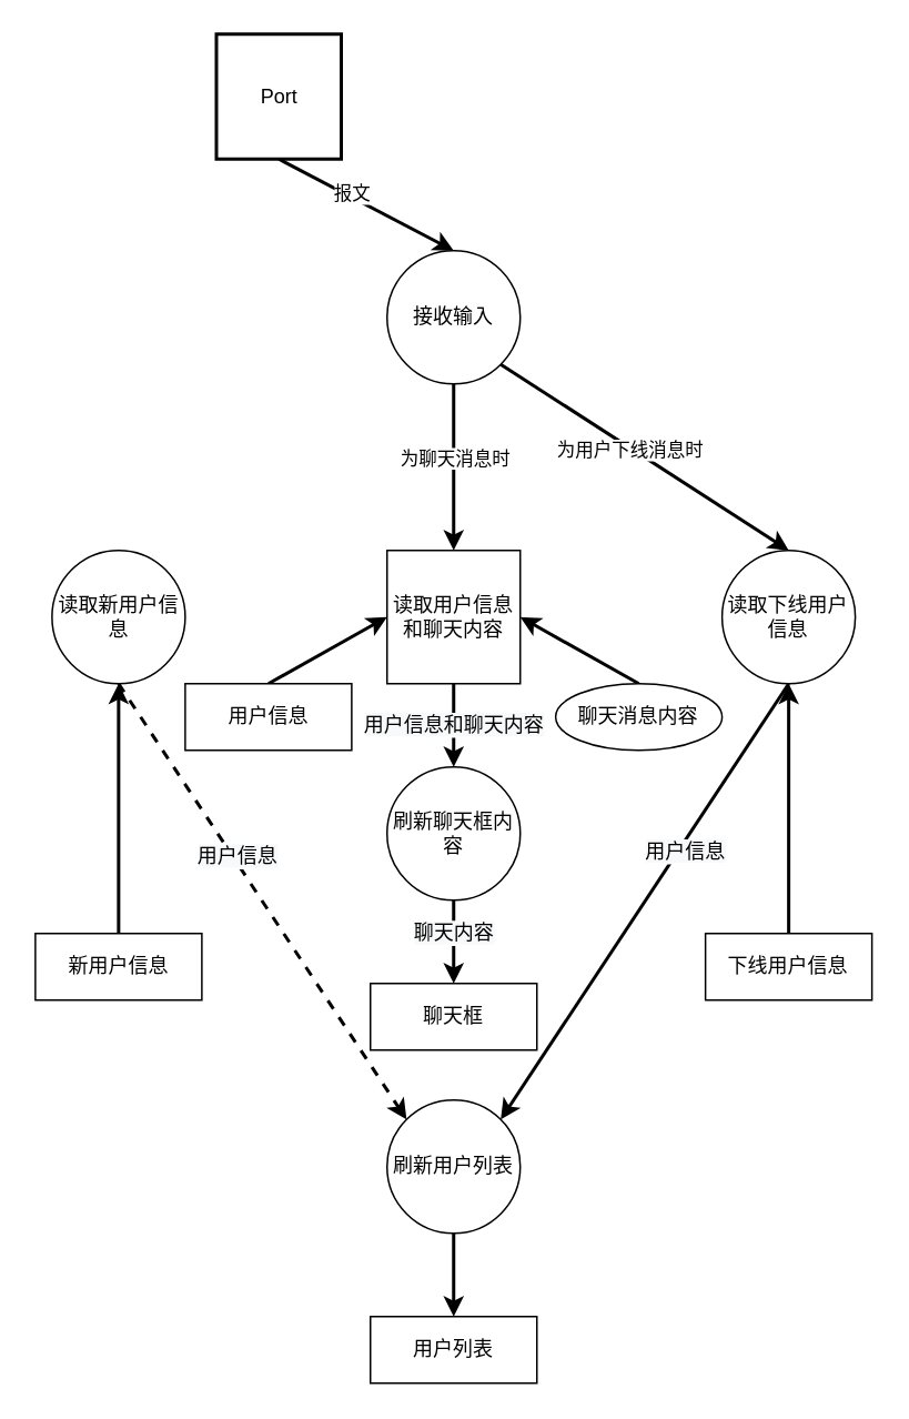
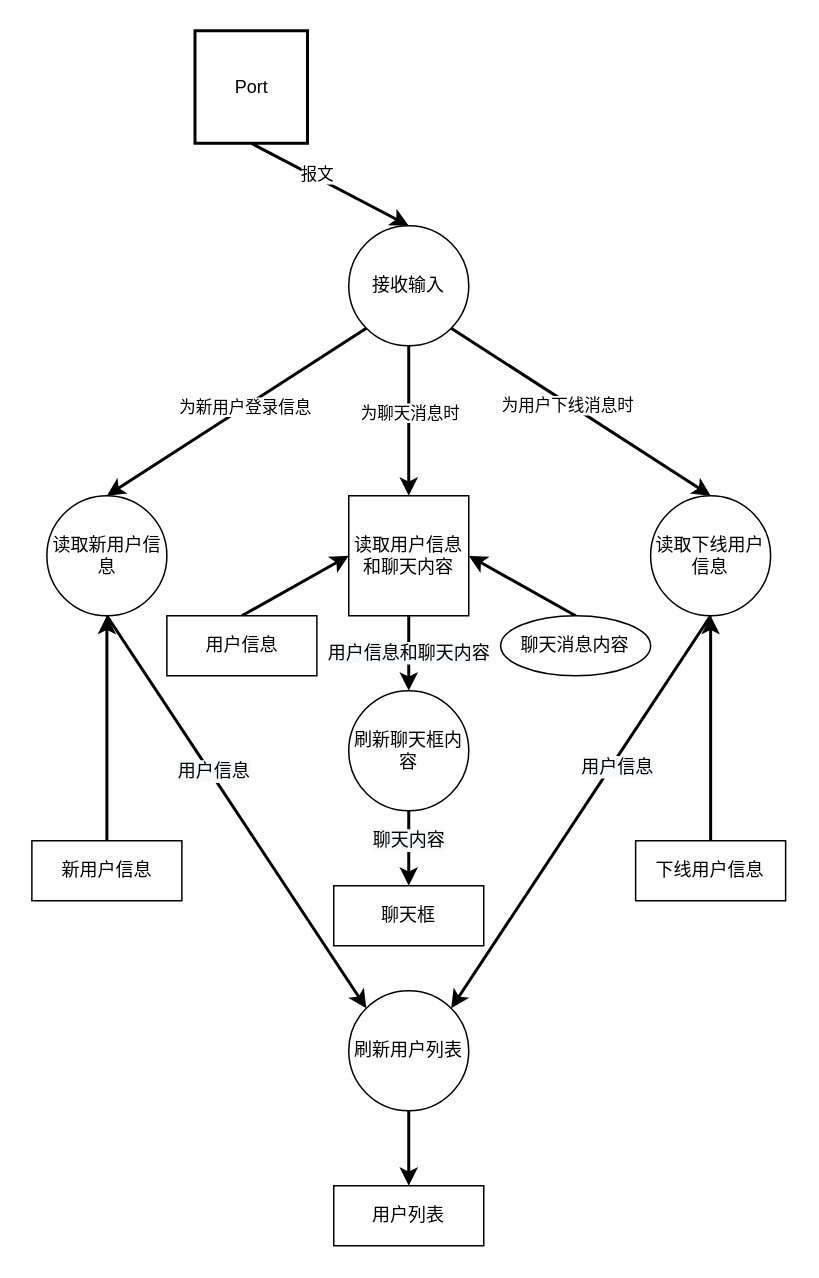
  <mxCell id="0" />
  <mxCell id="1" parent="0" />
  <mxCell id="2" style="edgeStyle=none;rounded=0;orthogonalLoop=1;jettySize=auto;html=1;exitX=0.5;exitY=1;exitDx=0;exitDy=0;entryX=0.5;entryY=0;entryDx=0;entryDy=0;strokeWidth=2;" edge="1" parent="1" source="4" target="11"><mxGeometry relative="1" as="geometry" /></mxCell>
  <mxCell id="3" value="报文" style="edgeLabel;html=1;align=center;verticalAlign=middle;resizable=0;points=[];" vertex="1" connectable="0" parent="2"><mxGeometry x="-0.185" y="2" relative="1" as="geometry"><mxPoint as="offset" /></mxGeometry></mxCell>
  <mxCell id="4" value="Port" style="rounded=0;whiteSpace=wrap;html=1;strokeWidth=2;" vertex="1" parent="1"><mxGeometry x="129.5" y="20" width="75" height="75" as="geometry" /></mxCell>
+ <mxCell id="5" style="rounded=0;orthogonalLoop=1;jettySize=auto;html=1;exitX=0;exitY=1;exitDx=0;exitDy=0;strokeWidth=2;entryX=0.5;entryY=0;entryDx=0;entryDy=0;" edge="1" parent="1" source="11" target="14"><mxGeometry relative="1" as="geometry" /></mxCell>
+ <mxCell id="6" value="为新用户登录信息" style="edgeLabel;html=1;align=center;verticalAlign=middle;resizable=0;points=[];" vertex="1" connectable="0" parent="5"><mxGeometry x="-0.055" relative="1" as="geometry"><mxPoint as="offset" /></mxGeometry></mxCell>
  <mxCell id="7" style="edgeStyle=none;rounded=0;orthogonalLoop=1;jettySize=auto;html=1;exitX=0.5;exitY=1;exitDx=0;exitDy=0;entryX=0.5;entryY=0;entryDx=0;entryDy=0;strokeWidth=2;" edge="1" parent="1" source="11" target="16"><mxGeometry relative="1" as="geometry" /></mxCell>
  <mxCell id="8" value="为聊天消息时" style="edgeLabel;html=1;align=center;verticalAlign=middle;resizable=0;points=[];" vertex="1" connectable="0" parent="7"><mxGeometry x="-0.119" relative="1" as="geometry"><mxPoint as="offset" /></mxGeometry></mxCell>
  <mxCell id="9" style="edgeStyle=none;rounded=0;orthogonalLoop=1;jettySize=auto;html=1;exitX=1;exitY=1;exitDx=0;exitDy=0;entryX=0.5;entryY=0;entryDx=0;entryDy=0;strokeWidth=2;" edge="1" parent="1" source="11" target="21"><mxGeometry relative="1" as="geometry" /></mxCell>
  <mxCell id="10" value="为用户下线消息时" style="edgeLabel;html=1;align=center;verticalAlign=middle;resizable=0;points=[];" vertex="1" connectable="0" parent="9"><mxGeometry x="-0.107" relative="1" as="geometry"><mxPoint y="1" as="offset" /></mxGeometry></mxCell>
  <mxCell id="11" value="接收输入" style="ellipse;whiteSpace=wrap;html=1;aspect=fixed;" vertex="1" parent="1"><mxGeometry x="232" y="150" width="80" height="80" as="geometry" /></mxCell>
- <mxCell id="12" style="edgeStyle=none;rounded=0;orthogonalLoop=1;jettySize=auto;html=1;exitX=0.5;exitY=1;exitDx=0;exitDy=0;entryX=0;entryY=0;entryDx=0;entryDy=0;strokeWidth=2;dashed=1;" edge="1" parent="1" source="14" target="18"><mxGeometry relative="1" as="geometry" /></mxCell>
+ <mxCell id="12" style="edgeStyle=none;rounded=0;orthogonalLoop=1;jettySize=auto;html=1;exitX=0.5;exitY=1;exitDx=0;exitDy=0;entryX=0;entryY=0;entryDx=0;entryDy=0;strokeWidth=2;" edge="1" parent="1" source="14" target="18"><mxGeometry relative="1" as="geometry" /></mxCell>
  <mxCell id="13" value="&lt;span style=&quot;font-size: 12px ; background-color: rgb(248 , 249 , 250)&quot;&gt;用户信息&lt;/span&gt;" style="edgeLabel;html=1;align=center;verticalAlign=middle;resizable=0;points=[];" vertex="1" connectable="0" parent="12"><mxGeometry x="-0.2" y="2" relative="1" as="geometry"><mxPoint as="offset" /></mxGeometry></mxCell>
  <mxCell id="14" value="读取新用户信息" style="ellipse;whiteSpace=wrap;html=1;aspect=fixed;" vertex="1" parent="1"><mxGeometry x="30.75" y="330" width="80" height="80" as="geometry" /></mxCell>
  <mxCell id="15" value="&lt;span style=&quot;font-size: 12px ; background-color: rgb(248 , 249 , 250)&quot;&gt;用户信息和聊天内容&lt;/span&gt;" style="edgeStyle=none;rounded=0;orthogonalLoop=1;jettySize=auto;html=1;strokeWidth=2;" edge="1" parent="1" source="16" target="31"><mxGeometry relative="1" as="geometry" /></mxCell>
  <mxCell id="16" value="读取用户信息和聊天内容" style="whiteSpace=wrap;html=1;aspect=fixed;rounded=0;" vertex="1" parent="1"><mxGeometry x="232" y="330" width="80" height="80" as="geometry" /></mxCell>
  <mxCell id="17" value="" style="edgeStyle=none;rounded=0;orthogonalLoop=1;jettySize=auto;html=1;strokeWidth=2;" edge="1" parent="1" source="18" target="24"><mxGeometry relative="1" as="geometry" /></mxCell>
  <mxCell id="18" value="刷新用户列表" style="ellipse;whiteSpace=wrap;html=1;aspect=fixed;" vertex="1" parent="1"><mxGeometry x="232" y="660" width="80" height="80" as="geometry" /></mxCell>
  <mxCell id="19" style="edgeStyle=none;rounded=0;orthogonalLoop=1;jettySize=auto;html=1;exitX=0.5;exitY=1;exitDx=0;exitDy=0;entryX=1;entryY=0;entryDx=0;entryDy=0;strokeWidth=2;" edge="1" parent="1" source="21" target="18"><mxGeometry relative="1" as="geometry" /></mxCell>
  <mxCell id="20" value="&lt;span style=&quot;font-size: 12px ; background-color: rgb(248 , 249 , 250)&quot;&gt;用户信息&lt;/span&gt;" style="edgeLabel;html=1;align=center;verticalAlign=middle;resizable=0;points=[];" vertex="1" connectable="0" parent="19"><mxGeometry x="-0.239" y="3" relative="1" as="geometry"><mxPoint as="offset" /></mxGeometry></mxCell>
  <mxCell id="21" value="读取下线用户信息" style="ellipse;whiteSpace=wrap;html=1;aspect=fixed;" vertex="1" parent="1"><mxGeometry x="433.25" y="330" width="80" height="80" as="geometry" /></mxCell>
  <mxCell id="22" value="" style="edgeStyle=none;rounded=0;orthogonalLoop=1;jettySize=auto;html=1;strokeWidth=2;" edge="1" parent="1" source="23" target="14"><mxGeometry relative="1" as="geometry" /></mxCell>
  <mxCell id="23" value="新用户信息" style="rounded=0;whiteSpace=wrap;html=1;glass=0;" vertex="1" parent="1"><mxGeometry x="20.75" y="560" width="100" height="40" as="geometry" /></mxCell>
  <mxCell id="24" value="用户列表" style="rounded=0;whiteSpace=wrap;html=1;glass=0;" vertex="1" parent="1"><mxGeometry x="222" y="790" width="100" height="40" as="geometry" /></mxCell>
  <mxCell id="25" style="edgeStyle=none;rounded=0;orthogonalLoop=1;jettySize=auto;html=1;exitX=0.5;exitY=0;exitDx=0;exitDy=0;entryX=0;entryY=0.5;entryDx=0;entryDy=0;strokeWidth=2;" edge="1" parent="1" source="26" target="16"><mxGeometry relative="1" as="geometry" /></mxCell>
  <mxCell id="26" value="用户信息" style="rounded=0;whiteSpace=wrap;html=1;glass=0;" vertex="1" parent="1"><mxGeometry x="110.75" y="410" width="100" height="40" as="geometry" /></mxCell>
  <mxCell id="27" style="edgeStyle=none;rounded=0;orthogonalLoop=1;jettySize=auto;html=1;exitX=0.5;exitY=0;exitDx=0;exitDy=0;entryX=1;entryY=0.5;entryDx=0;entryDy=0;strokeWidth=2;" edge="1" parent="1" source="28" target="16"><mxGeometry relative="1" as="geometry" /></mxCell>
  <mxCell id="28" value="聊天消息内容" style="ellipse;whiteSpace=wrap;html=1;glass=0;" vertex="1" parent="1"><mxGeometry x="333.25" y="410" width="100" height="40" as="geometry" /></mxCell>
  <mxCell id="29" value="" style="edgeStyle=none;rounded=0;orthogonalLoop=1;jettySize=auto;html=1;strokeWidth=2;" edge="1" parent="1" source="31" target="32"><mxGeometry relative="1" as="geometry" /></mxCell>
  <mxCell id="30" value="&lt;span style=&quot;font-size: 12px ; background-color: rgb(248 , 249 , 250)&quot;&gt;聊天内容&lt;/span&gt;" style="edgeLabel;html=1;align=center;verticalAlign=middle;resizable=0;points=[];" vertex="1" connectable="0" parent="29"><mxGeometry x="-0.221" y="-1" relative="1" as="geometry"><mxPoint as="offset" /></mxGeometry></mxCell>
  <mxCell id="31" value="刷新聊天框内容" style="ellipse;whiteSpace=wrap;html=1;aspect=fixed;" vertex="1" parent="1"><mxGeometry x="232" y="460" width="80" height="80" as="geometry" /></mxCell>
  <mxCell id="32" value="聊天框" style="rounded=0;whiteSpace=wrap;html=1;glass=0;" vertex="1" parent="1"><mxGeometry x="222" y="590" width="100" height="40" as="geometry" /></mxCell>
  <mxCell id="33" value="" style="edgeStyle=none;rounded=0;orthogonalLoop=1;jettySize=auto;html=1;strokeWidth=2;" edge="1" parent="1" source="34" target="21"><mxGeometry relative="1" as="geometry" /></mxCell>
  <mxCell id="34" value="下线用户信息" style="rounded=0;whiteSpace=wrap;html=1;glass=0;" vertex="1" parent="1"><mxGeometry x="423.25" y="560" width="100" height="40" as="geometry" /></mxCell>
